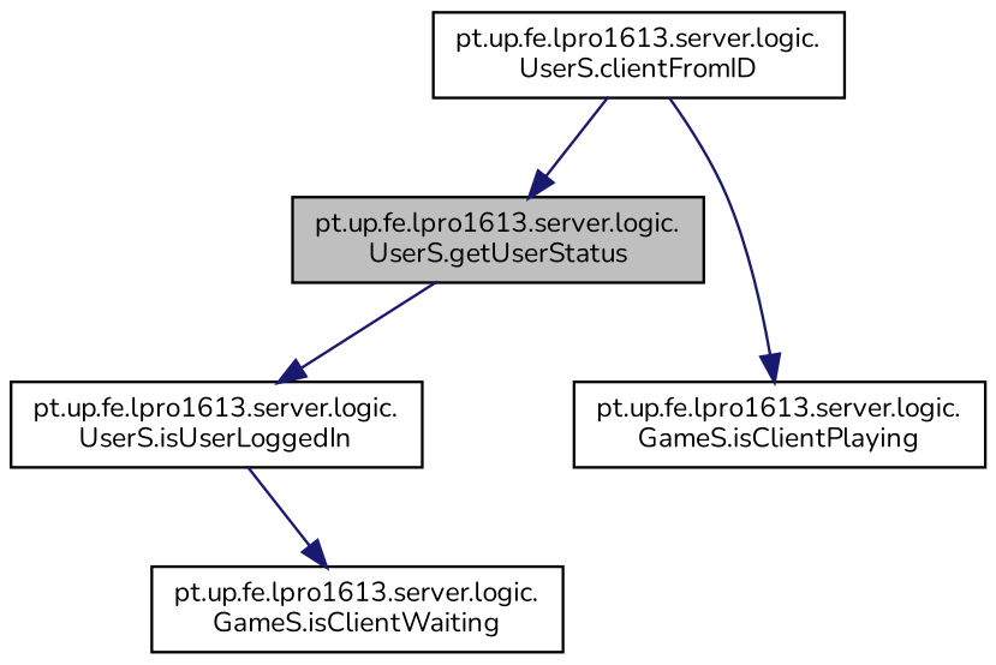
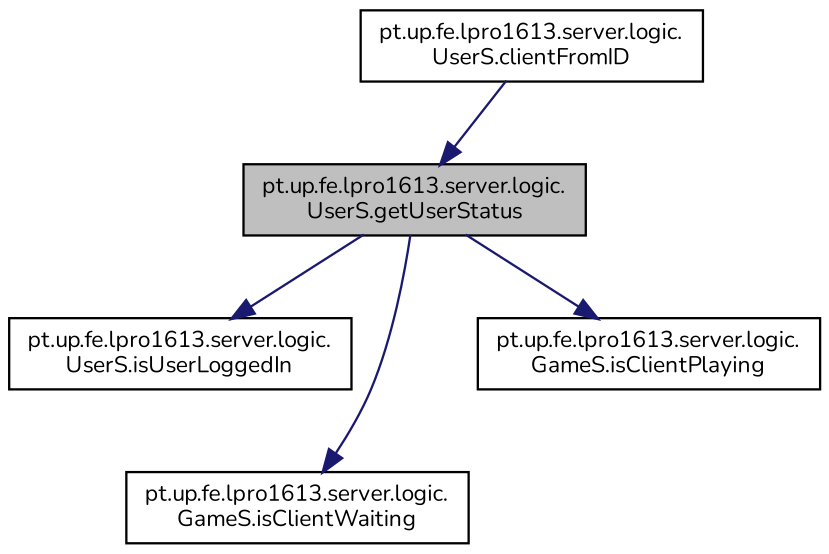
  digraph {
    fontname=Nunito
    rankdir=TB
    node [color=black fillcolor=white fontname=Nunito fontsize=10 shape=record style=filled]
    edge [color=midnightblue fontname=Nunito fontsize=10 labelfontname=Helvetica labelfontsize=10 style=solid]
    n1 [fillcolor=grey75 fontcolor=black height=0.2 label="pt.up.fe.lpro1613.server.logic.\lUserS.getUserStatus" width=0.4]
    n2 [height=0.2 label="pt.up.fe.lpro1613.server.logic.\lUserS.isUserLoggedIn" width=0.4]
    n3 [height=0.2 label="pt.up.fe.lpro1613.server.logic.\lGameS.isClientPlaying" width=0.4]
    n4 [height=0.2 label="pt.up.fe.lpro1613.server.logic.\lGameS.isClientWaiting" width=0.4]
    n5 [height=0.2 label="pt.up.fe.lpro1613.server.logic.\lUserS.clientFromID" width=0.4]
    n1 -> n2
-   n5 -> n3
-   n2 -> n4
+   n1 -> n3
+   n1 -> n4
    n5 -> n1
  }
